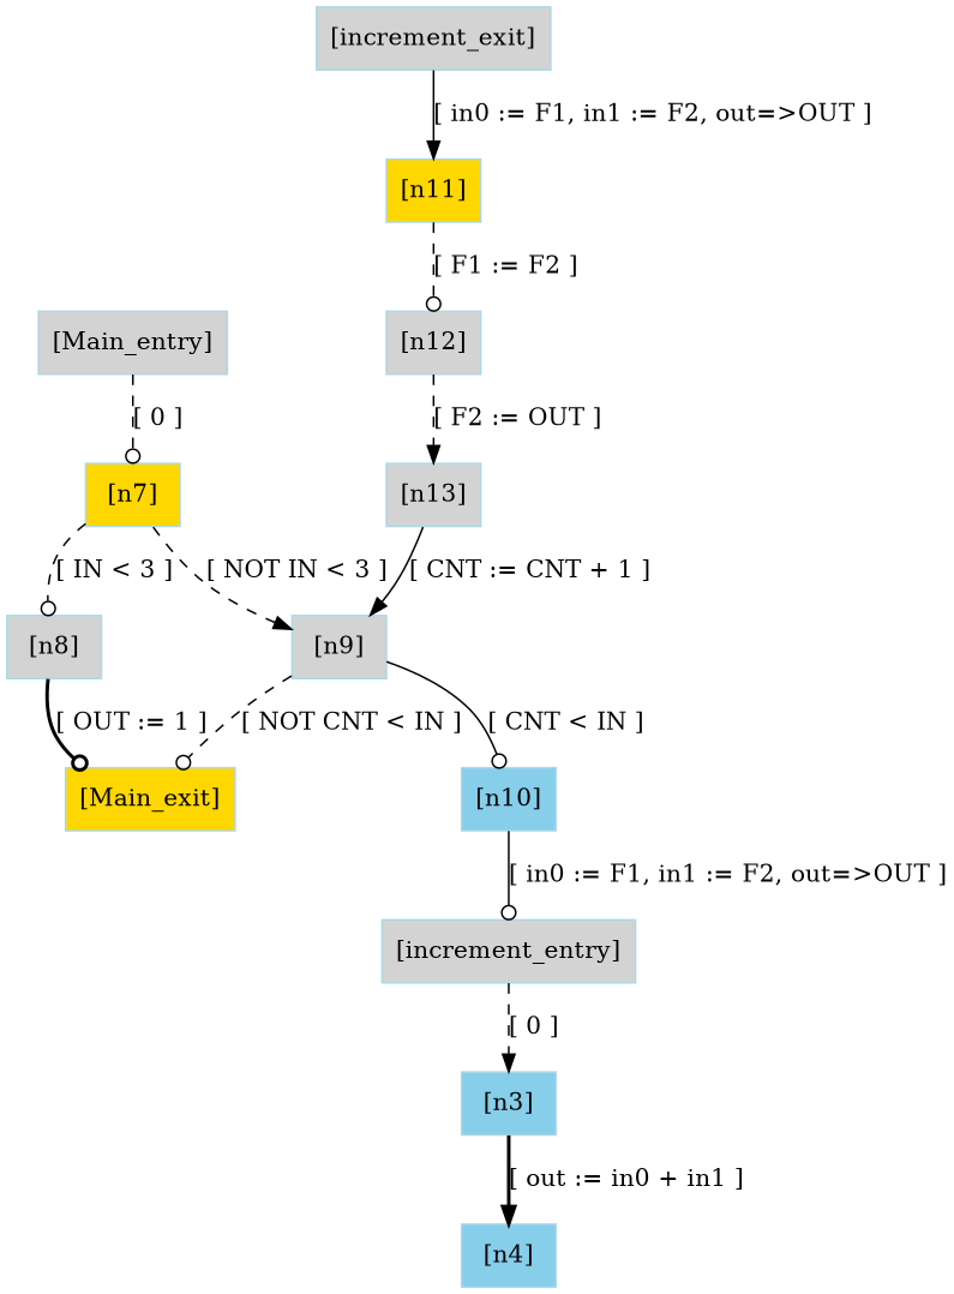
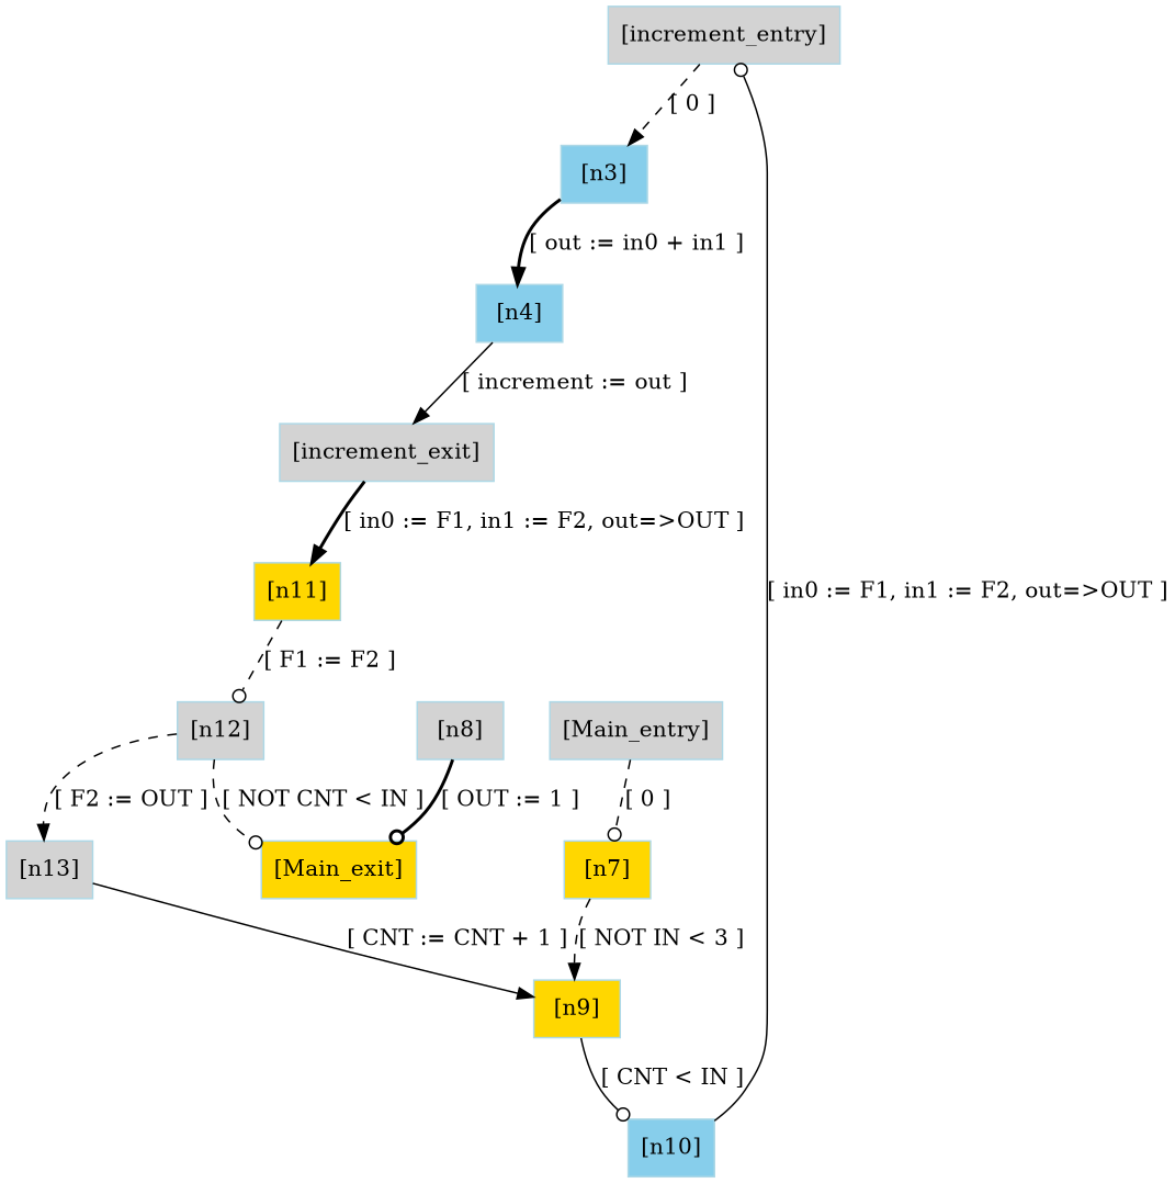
  digraph {
    node [color=lightblue fillcolor=lightgrey shape=box style=filled]
    edge [arrowhead=normal color=black style=dashed]
    n1 [label="[increment_entry]"]
    n2 [fillcolor=skyblue label="[n3]"]
    n3 [fillcolor=skyblue label="[n4]"]
    n4 [label="[increment_exit]"]
    n5 [fillcolor=gold label="[n11]"]
    n6 [label="[n12]"]
    n7 [label="[Main_entry]"]
    n8 [fillcolor=gold label="[n7]"]
    n9 [label="[n8]"]
-   n10 [label="[n9]"]
+   n10 [fillcolor=gold label="[n9]"]
    n11 [fillcolor=gold label="[Main_exit]"]
    n12 [fillcolor=skyblue label="[n10]"]
    n13 [label="[n13]"]
    n1 -> n2 [label="[ 0 ]"]
    n2 -> n3 [label="[ out := in0 + in1 ]" style=bold]
-   n4 -> n5 [label="[ in0 := F1, in1 := F2, out=>OUT ]" style=solid]
+   n3 -> n4 [label="[ increment := out ]" style=solid]
+   n4 -> n5 [label="[ in0 := F1, in1 := F2, out=>OUT ]" style=bold]
    n5 -> n6 [arrowhead=odot label="[ F1 := F2 ]"]
    n6 -> n13 [label="[ F2 := OUT ]"]
    n7 -> n8 [arrowhead=odot label="[ 0 ]"]
-   n8 -> n9 [arrowhead=odot label="[ IN < 3 ]"]
    n8 -> n10 [label="[ NOT IN < 3 ]"]
    n9 -> n11 [arrowhead=odot label="[ OUT := 1 ]" style=bold]
-   n10 -> n11 [arrowhead=odot label="[ NOT CNT < IN ]"]
+   n6 -> n11 [arrowhead=odot label="[ NOT CNT < IN ]"]
    n10 -> n12 [arrowhead=odot label="[ CNT < IN ]" style=solid]
    n12 -> n1 [arrowhead=odot label="[ in0 := F1, in1 := F2, out=>OUT ]" style=solid]
    n13 -> n10 [label="[ CNT := CNT + 1 ]" style=solid]
  }
